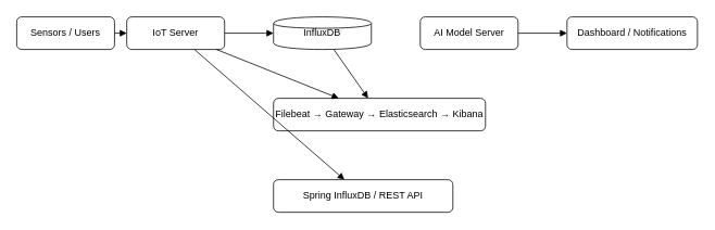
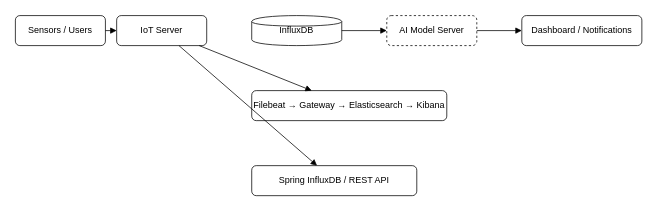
  <mxCell id="0" />
  <mxCell id="1" parent="0" />
  <mxCell id="2" value="Sensors / Users" style="rounded=1;whiteSpace=wrap;html=1;" vertex="1" parent="1"><mxGeometry x="20" y="20" width="120" height="40" as="geometry" /></mxCell>
  <mxCell id="3" value="IoT Server" style="rounded=1;whiteSpace=wrap;html=1;" vertex="1" parent="1"><mxGeometry x="155" y="20" width="120" height="40" as="geometry" /></mxCell>
  <mxCell id="4" value="InfluxDB" style="shape=cylinder;whiteSpace=wrap;html=1;" vertex="1" parent="1"><mxGeometry x="335" y="20" width="120" height="40" as="geometry" /></mxCell>
- <mxCell id="5" value="AI Model Server" style="rounded=1;whiteSpace=wrap;html=1;" vertex="1" parent="1"><mxGeometry x="515" y="20" width="120" height="40" as="geometry" /></mxCell>
+ <mxCell id="5" value="AI Model Server" style="rounded=1;whiteSpace=wrap;html=1;dashed=1;" vertex="1" parent="1"><mxGeometry x="515" y="20" width="120" height="40" as="geometry" /></mxCell>
  <mxCell id="6" value="Dashboard / Notifications" style="rounded=1;whiteSpace=wrap;html=1;" vertex="1" parent="1"><mxGeometry x="695" y="20" width="160" height="40" as="geometry" /></mxCell>
  <mxCell id="7" value="Filebeat → Gateway → Elasticsearch → Kibana" style="rounded=1;whiteSpace=wrap;html=1;" vertex="1" parent="1"><mxGeometry x="335" y="120" width="260" height="40" as="geometry" /></mxCell>
  <mxCell id="8" value="Spring InfluxDB / REST API" style="rounded=1;whiteSpace=wrap;html=1;" vertex="1" parent="1"><mxGeometry x="335" y="220" width="220" height="40" as="geometry" /></mxCell>
  <mxCell id="9" style="endArrow=block;html=1;" edge="1" parent="1" source="2" target="3"><mxGeometry relative="1" as="geometry" /></mxCell>
- <mxCell id="10" style="endArrow=block;html=1;" edge="1" parent="1" source="3" target="4"><mxGeometry relative="1" as="geometry" /></mxCell>
- <mxCell id="11" style="endArrow=block;html=1;" edge="1" parent="1" source="4" target="7"><mxGeometry relative="1" as="geometry" /></mxCell>
+ <mxCell id="11" style="endArrow=block;html=1;" edge="1" parent="1" source="4" target="5"><mxGeometry relative="1" as="geometry" /></mxCell>
  <mxCell id="12" style="endArrow=block;html=1;" edge="1" parent="1" source="5" target="6"><mxGeometry relative="1" as="geometry" /></mxCell>
  <mxCell id="13" style="endArrow=block;html=1;" edge="1" parent="1" source="3" target="7"><mxGeometry relative="1" as="geometry" /></mxCell>
  <mxCell id="14" style="endArrow=block;html=1;" edge="1" parent="1" source="3" target="8"><mxGeometry relative="1" as="geometry" /></mxCell>
